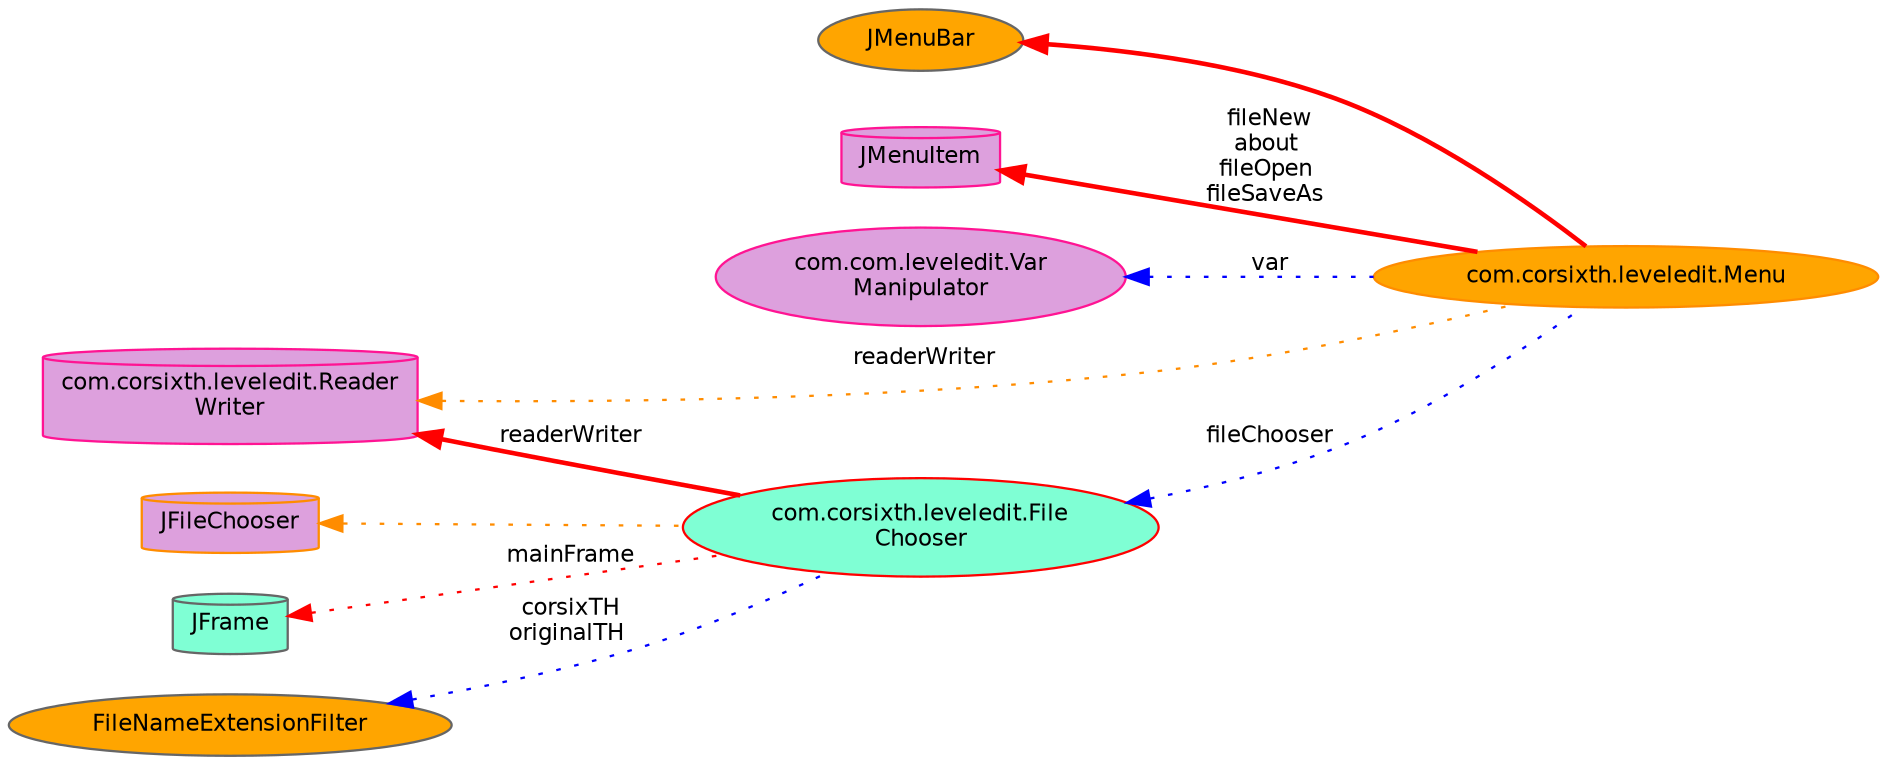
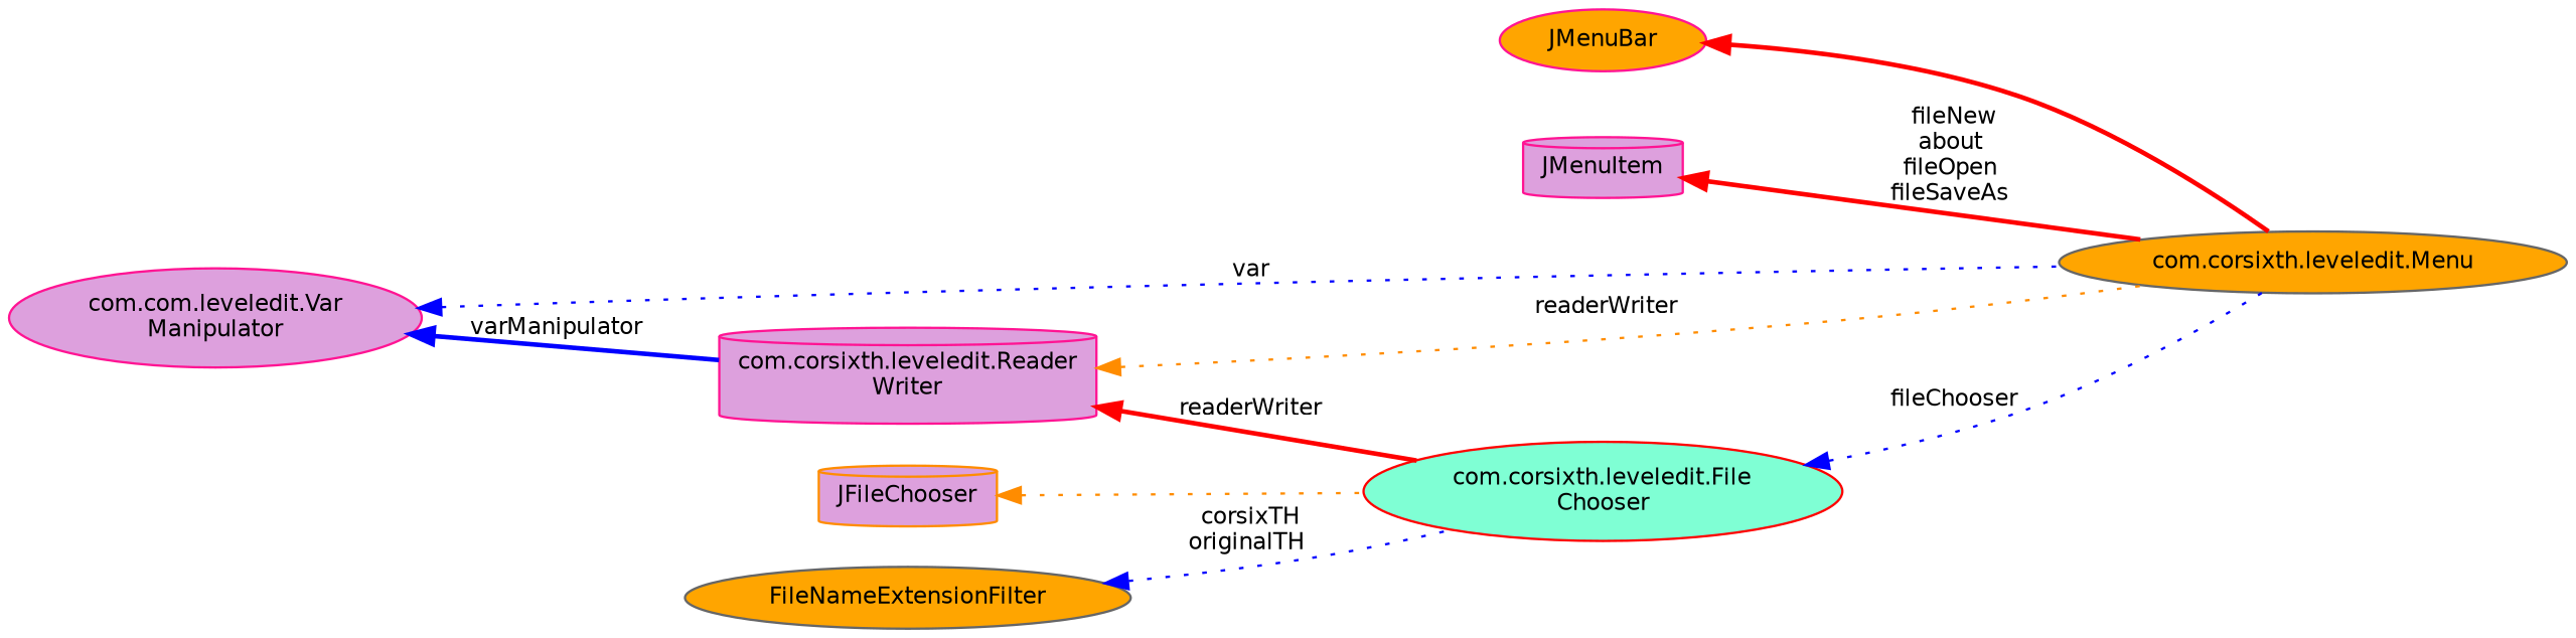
  digraph {
    rankdir=LR
    node [color=gray40 fillcolor=plum fontname=Helvetica fontsize=10 shape=ellipse style=filled]
    edge [color=red dir=back fontname=Helvetica fontsize=10 labelfontname=Helvetica labelfontsize=10 style=dotted]
-   n1 [color=darkorange fillcolor=orange fontcolor=black height=0.2 label="com.corsixth.leveledit.Menu" width=0.4]
-   n2 [fillcolor=orange height=0.2 label=JMenuBar width=0.4]
+   n1 [fillcolor=orange fontcolor=black height=0.2 label="com.corsixth.leveledit.Menu" width=0.4]
+   n2 [color=deeppink fillcolor=orange height=0.2 label=JMenuBar width=0.4]
    n3 [color=deeppink height=0.2 label=JMenuItem shape=cylinder width=0.4]
    n4 [color=deeppink height=0.2 label="com.com.leveledit.Var\lManipulator" width=0.4]
    n5 [color=deeppink height=0.2 label="com.corsixth.leveledit.Reader\lWriter" shape=cylinder width=0.4]
    n6 [color=red fillcolor=aquamarine height=0.2 label="com.corsixth.leveledit.File\lChooser" width=0.4]
    n7 [color=darkorange height=0.2 label=JFileChooser shape=cylinder width=0.4]
-   n8 [fillcolor=aquamarine height=0.2 label=JFrame shape=cylinder width=0.4]
    n9 [fillcolor=orange height=0.2 label=FileNameExtensionFilter width=0.4]
    n2 -> n1 [style=bold]
    n3 -> n1 [label=" fileNew\nabout\nfileOpen\nfileSaveAs" style=bold]
    n4 -> n1 [color=blue label=" var"]
+   n4 -> n5 [color=blue label=" varManipulator" style=bold]
    n5 -> n1 [color=darkorange label=" readerWriter"]
    n5 -> n6 [label=" readerWriter" style=bold]
    n6 -> n1 [color=blue label=" fileChooser"]
    n7 -> n6 [color=darkorange]
-   n8 -> n6 [label=" mainFrame"]
    n9 -> n6 [color=blue label=" corsixTH\noriginalTH"]
  }
